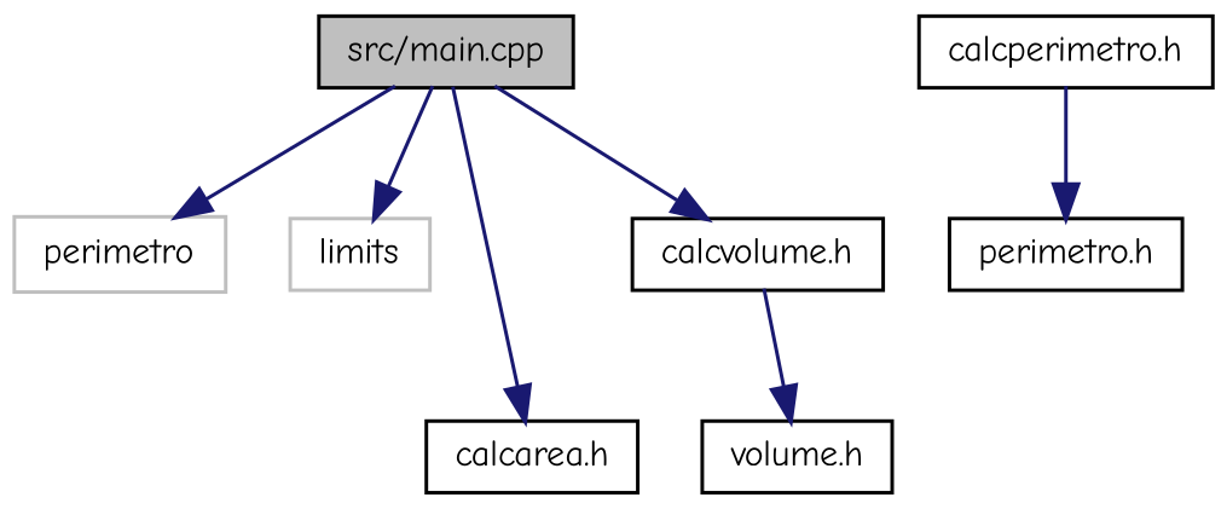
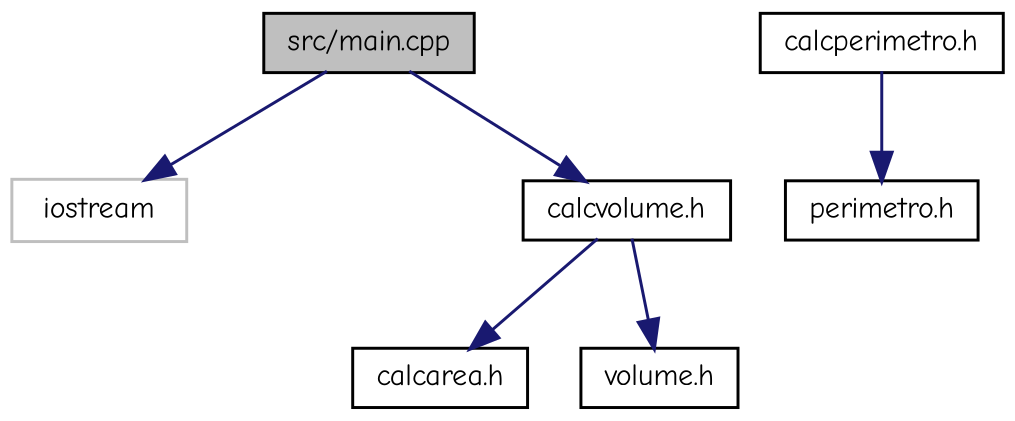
  digraph {
    fontname="Comic Neue"
    node [color=black fillcolor=white fontname="Comic Neue" fontsize=10 shape=record style=filled]
    edge [color=midnightblue fontname="Comic Neue" fontsize=10 labelfontname=Helvetica labelfontsize=10 style=solid]
    n1 [fillcolor=grey75 fontcolor=black height=0.2 label="src/main.cpp" width=0.4]
-   n2 [color=grey75 height=0.2 label=perimetro width=0.4]
-   n3 [color=grey75 height=0.2 label=limits width=0.4]
+   n2 [color=grey75 height=0.2 label=iostream width=0.4]
    n4 [height=0.2 label="calcarea.h" width=0.4]
    n5 [height=0.2 label="calcvolume.h" width=0.4]
    n6 [height=0.2 label="volume.h" width=0.4]
    n7 [height=0.2 label="calcperimetro.h" width=0.4]
    n8 [height=0.2 label="perimetro.h" width=0.4]
    n1 -> n2
-   n1 -> n3
-   n1 -> n4
+   n5 -> n4
    n1 -> n5
    n5 -> n6
    n7 -> n8
  }
